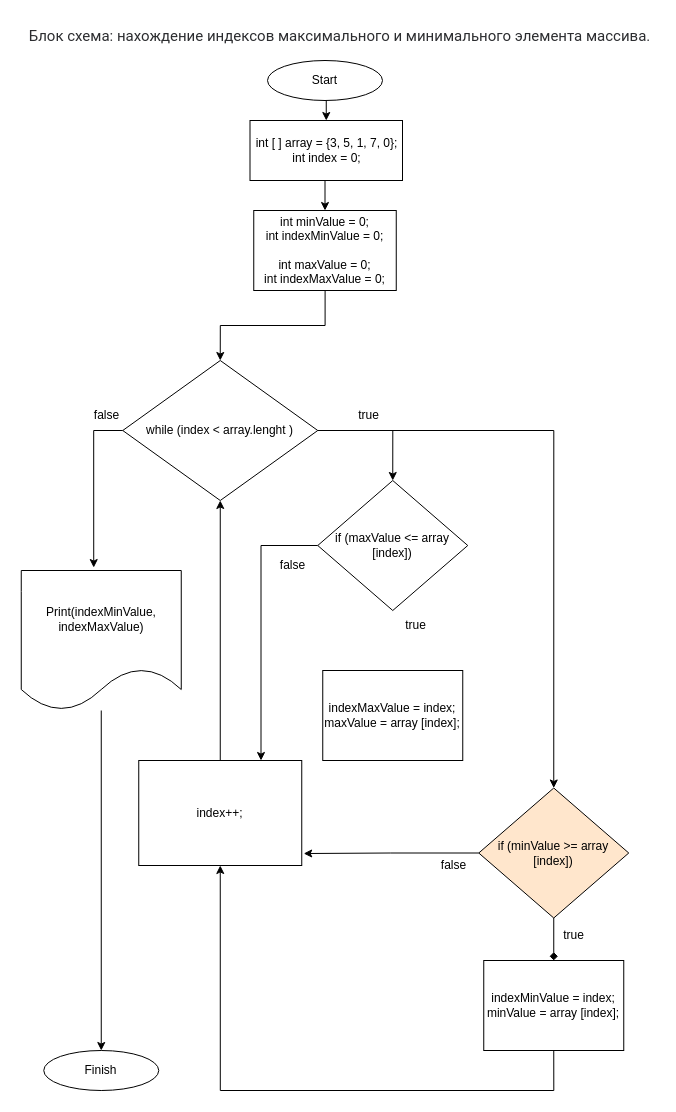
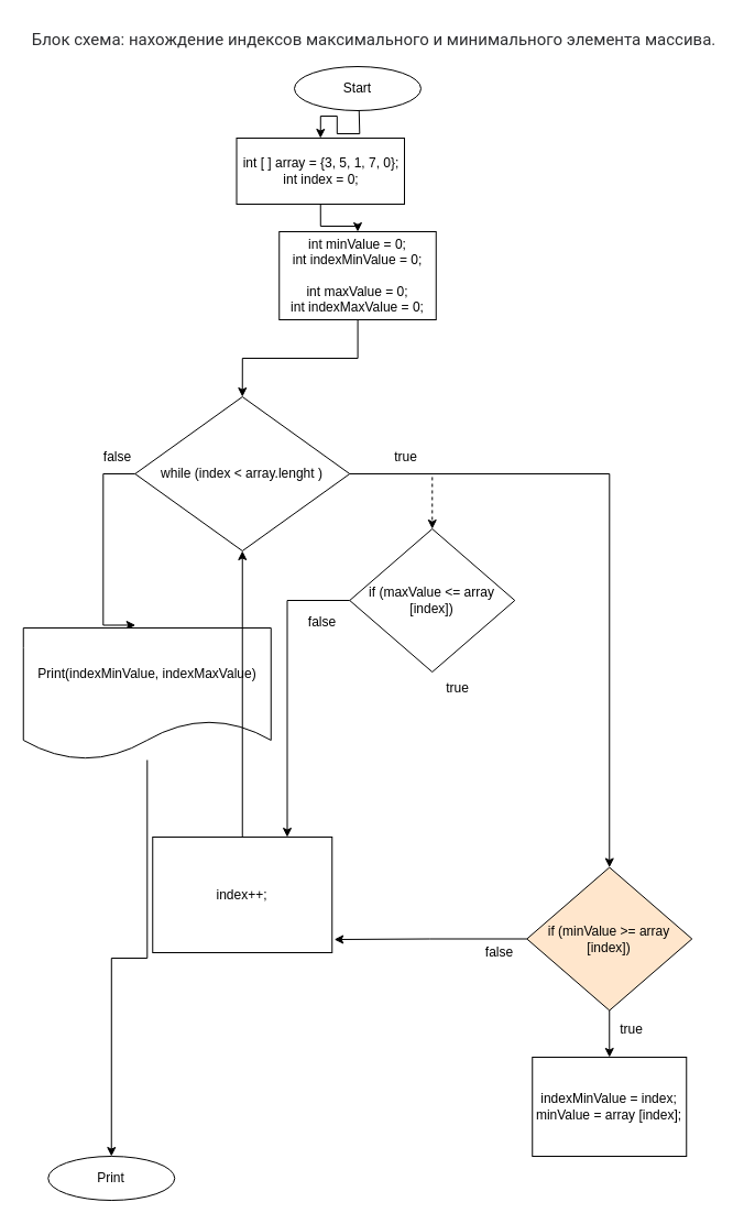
  <mxCell id="0" />
  <mxCell id="1" parent="0" />
  <mxCell id="2" value="&lt;div style=&quot;text-align: center;&quot;&gt;&lt;span style=&quot;background-color: rgb(255, 255, 255); color: rgb(44, 45, 48); font-family: Roboto, &amp;quot;San Francisco&amp;quot;, &amp;quot;Helvetica Neue&amp;quot;, Helvetica, Arial; font-size: 15px; text-align: start;&quot;&gt;Блок схема: нахождение индексов максимального и минимального элемента массива.&lt;/span&gt;&lt;/div&gt;" style="text;html=1;align=center;verticalAlign=middle;resizable=0;points=[];autosize=1;strokeColor=none;fillColor=none;" parent="1" vertex="1"><mxGeometry x="24" y="20" width="630" height="30" as="geometry" /></mxCell>
  <mxCell id="3" style="edgeStyle=orthogonalEdgeStyle;rounded=0;orthogonalLoop=1;jettySize=auto;html=1;exitX=0.5;exitY=1;exitDx=0;exitDy=0;entryX=0.5;entryY=0;entryDx=0;entryDy=0;" parent="1" target="7" edge="1"><mxGeometry relative="1" as="geometry"><mxPoint x="325.75" y="100" as="sourcePoint" /></mxGeometry></mxCell>
  <mxCell id="4" value="Start" style="ellipse;whiteSpace=wrap;html=1;" parent="1" vertex="1"><mxGeometry x="267" y="60" width="115" height="40" as="geometry" /></mxCell>
- <mxCell id="5" value="Finish" style="ellipse;whiteSpace=wrap;html=1;" parent="1" vertex="1"><mxGeometry x="43.25" y="1050" width="115" height="40" as="geometry" /></mxCell>
+ <mxCell id="5" value="Print" style="ellipse;whiteSpace=wrap;html=1;" parent="1" vertex="1"><mxGeometry x="43.25" y="1050" width="115" height="40" as="geometry" /></mxCell>
  <mxCell id="6" style="edgeStyle=orthogonalEdgeStyle;rounded=0;orthogonalLoop=1;jettySize=auto;html=1;exitX=0.5;exitY=1;exitDx=0;exitDy=0;entryX=0.5;entryY=0;entryDx=0;entryDy=0;" parent="1" source="7" target="9" edge="1"><mxGeometry relative="1" as="geometry" /></mxCell>
- <mxCell id="7" value="int [ ] array = {3, 5, 1, 7, 0};&lt;br&gt;int index = 0;" style="rounded=0;whiteSpace=wrap;html=1;" parent="1" vertex="1"><mxGeometry x="249.5" y="120" width="152.5" height="60" as="geometry" /></mxCell>
+ <mxCell id="7" value="int [ ] array = {3, 5, 1, 7, 0};&lt;br&gt;int index = 0;" style="rounded=0;whiteSpace=wrap;html=1;" parent="1" vertex="1"><mxGeometry x="214.5" y="125" width="152.5" height="60" as="geometry" /></mxCell>
  <mxCell id="8" style="edgeStyle=orthogonalEdgeStyle;rounded=0;orthogonalLoop=1;jettySize=auto;html=1;entryX=0.5;entryY=0;entryDx=0;entryDy=0;" parent="1" source="9" target="13" edge="1"><mxGeometry relative="1" as="geometry" /></mxCell>
  <mxCell id="9" value="int minValue = 0;&lt;br&gt;int indexMinValue = 0;&lt;br&gt;&lt;br&gt;int maxValue = 0;&lt;br&gt;int indexMaxValue = 0;" style="rounded=0;whiteSpace=wrap;html=1;" parent="1" vertex="1"><mxGeometry x="253.25" y="210" width="142.5" height="80" as="geometry" /></mxCell>
  <mxCell id="10" style="edgeStyle=orthogonalEdgeStyle;rounded=0;orthogonalLoop=1;jettySize=auto;html=1;entryX=0.5;entryY=0;entryDx=0;entryDy=0;" parent="1" source="13" target="20" edge="1"><mxGeometry relative="1" as="geometry" /></mxCell>
- <mxCell id="11" style="edgeStyle=orthogonalEdgeStyle;rounded=0;orthogonalLoop=1;jettySize=auto;html=1;entryX=0.5;entryY=0;entryDx=0;entryDy=0;" parent="1" source="13" target="25" edge="1"><mxGeometry relative="1" as="geometry"><Array as="points"><mxPoint x="392.25" y="430" /></Array></mxGeometry></mxCell>
+ <mxCell id="11" style="edgeStyle=orthogonalEdgeStyle;rounded=0;orthogonalLoop=1;jettySize=auto;html=1;entryX=0.5;entryY=0;entryDx=0;entryDy=0;dashed=1;" parent="1" source="13" target="25" edge="1"><mxGeometry relative="1" as="geometry"><Array as="points"><mxPoint x="392.25" y="430" /></Array></mxGeometry></mxCell>
  <mxCell id="12" style="edgeStyle=orthogonalEdgeStyle;rounded=0;orthogonalLoop=1;jettySize=auto;html=1;entryX=0.453;entryY=-0.021;entryDx=0;entryDy=0;entryPerimeter=0;" parent="1" source="13" target="15" edge="1"><mxGeometry relative="1" as="geometry"><Array as="points"><mxPoint x="93.25" y="430" /></Array></mxGeometry></mxCell>
  <mxCell id="13" value="while (index &amp;lt; array.lenght )" style="rhombus;whiteSpace=wrap;html=1;" parent="1" vertex="1"><mxGeometry x="122.25" y="360" width="195" height="140" as="geometry" /></mxCell>
  <mxCell id="14" style="edgeStyle=orthogonalEdgeStyle;rounded=0;orthogonalLoop=1;jettySize=auto;html=1;entryX=0.5;entryY=0;entryDx=0;entryDy=0;" edge="1" parent="1" source="15" target="5"><mxGeometry relative="1" as="geometry" /></mxCell>
- <mxCell id="15" value="Print(indexMinValue, indexMaxValue)" style="shape=document;whiteSpace=wrap;html=1;boundedLbl=1;" parent="1" vertex="1"><mxGeometry x="20.75" y="570" width="160" height="140" as="geometry" /></mxCell>
+ <mxCell id="15" value="Print(indexMinValue, indexMaxValue)" style="shape=document;whiteSpace=wrap;html=1;boundedLbl=1;" parent="1" vertex="1"><mxGeometry x="20.75" y="570" width="225" height="120" as="geometry" /></mxCell>
  <mxCell id="16" value="false" style="text;html=1;align=center;verticalAlign=middle;resizable=0;points=[];autosize=1;strokeColor=none;fillColor=none;" parent="1" vertex="1"><mxGeometry x="80.75" y="400" width="50" height="30" as="geometry" /></mxCell>
  <mxCell id="17" value="true" style="text;html=1;align=center;verticalAlign=middle;resizable=0;points=[];autosize=1;strokeColor=none;fillColor=none;" parent="1" vertex="1"><mxGeometry x="348.25" y="400" width="40" height="30" as="geometry" /></mxCell>
- <mxCell id="18" style="edgeStyle=orthogonalEdgeStyle;rounded=0;orthogonalLoop=1;jettySize=auto;html=1;entryX=0.5;entryY=0;entryDx=0;entryDy=0;endArrow=diamond;" parent="1" source="20" target="22" edge="1"><mxGeometry relative="1" as="geometry" /></mxCell>
+ <mxCell id="18" style="edgeStyle=orthogonalEdgeStyle;rounded=0;orthogonalLoop=1;jettySize=auto;html=1;entryX=0.5;entryY=0;entryDx=0;entryDy=0;" parent="1" source="20" target="22" edge="1"><mxGeometry relative="1" as="geometry" /></mxCell>
  <mxCell id="19" style="edgeStyle=orthogonalEdgeStyle;rounded=0;orthogonalLoop=1;jettySize=auto;html=1;exitX=0;exitY=0.5;exitDx=0;exitDy=0;entryX=1.012;entryY=0.886;entryDx=0;entryDy=0;entryPerimeter=0;" parent="1" source="20" target="28" edge="1"><mxGeometry relative="1" as="geometry" /></mxCell>
  <mxCell id="20" value="if (minValue &amp;gt;= array [index])" style="rhombus;whiteSpace=wrap;html=1;fillColor=#ffe6cc;" parent="1" vertex="1"><mxGeometry x="478.25" y="787.5" width="150" height="130" as="geometry" /></mxCell>
- <mxCell id="21" style="edgeStyle=orthogonalEdgeStyle;rounded=0;orthogonalLoop=1;jettySize=auto;html=1;exitX=0.5;exitY=1;exitDx=0;exitDy=0;entryX=0.5;entryY=1;entryDx=0;entryDy=0;" parent="1" source="22" target="28" edge="1"><mxGeometry relative="1" as="geometry"><Array as="points"><mxPoint x="553.25" y="1090" /><mxPoint x="220.25" y="1090" /></Array></mxGeometry></mxCell>
  <mxCell id="22" value="indexMinValue = index;&lt;br&gt;minValue = array [index];" style="rounded=0;whiteSpace=wrap;html=1;" parent="1" vertex="1"><mxGeometry x="483.25" y="960" width="140" height="90" as="geometry" /></mxCell>
  <mxCell id="23" value="true" style="text;html=1;align=center;verticalAlign=middle;resizable=0;points=[];autosize=1;strokeColor=none;fillColor=none;" parent="1" vertex="1"><mxGeometry x="553.25" y="920" width="40" height="30" as="geometry" /></mxCell>
  <mxCell id="24" style="edgeStyle=orthogonalEdgeStyle;rounded=0;orthogonalLoop=1;jettySize=auto;html=1;entryX=0.75;entryY=0;entryDx=0;entryDy=0;" parent="1" source="25" target="28" edge="1"><mxGeometry relative="1" as="geometry" /></mxCell>
  <mxCell id="25" value="if (maxValue &amp;lt;= array [index])" style="rhombus;whiteSpace=wrap;html=1;" parent="1" vertex="1"><mxGeometry x="317.25" y="480" width="150" height="130" as="geometry" /></mxCell>
- <mxCell id="26" value="indexMaxValue = index;&lt;br&gt;maxValue = array [index];" style="rounded=0;whiteSpace=wrap;html=1;" parent="1" vertex="1"><mxGeometry x="322.25" y="670" width="140" height="90" as="geometry" /></mxCell>
  <mxCell id="27" style="edgeStyle=orthogonalEdgeStyle;rounded=0;orthogonalLoop=1;jettySize=auto;html=1;entryX=0.5;entryY=1;entryDx=0;entryDy=0;" parent="1" source="28" target="13" edge="1"><mxGeometry relative="1" as="geometry" /></mxCell>
  <mxCell id="28" value="index++;" style="rounded=0;whiteSpace=wrap;html=1;" parent="1" vertex="1"><mxGeometry x="138.25" y="760" width="163" height="105" as="geometry" /></mxCell>
  <mxCell id="29" value="true" style="text;html=1;align=center;verticalAlign=middle;resizable=0;points=[];autosize=1;strokeColor=none;fillColor=none;" parent="1" vertex="1"><mxGeometry x="394.5" y="610" width="40" height="30" as="geometry" /></mxCell>
  <mxCell id="30" value="false" style="text;html=1;align=center;verticalAlign=middle;resizable=0;points=[];autosize=1;strokeColor=none;fillColor=none;" parent="1" vertex="1"><mxGeometry x="267.25" y="550" width="50" height="30" as="geometry" /></mxCell>
  <mxCell id="31" value="false" style="text;html=1;align=center;verticalAlign=middle;resizable=0;points=[];autosize=1;strokeColor=none;fillColor=none;" parent="1" vertex="1"><mxGeometry x="428.25" y="850" width="50" height="30" as="geometry" /></mxCell>
